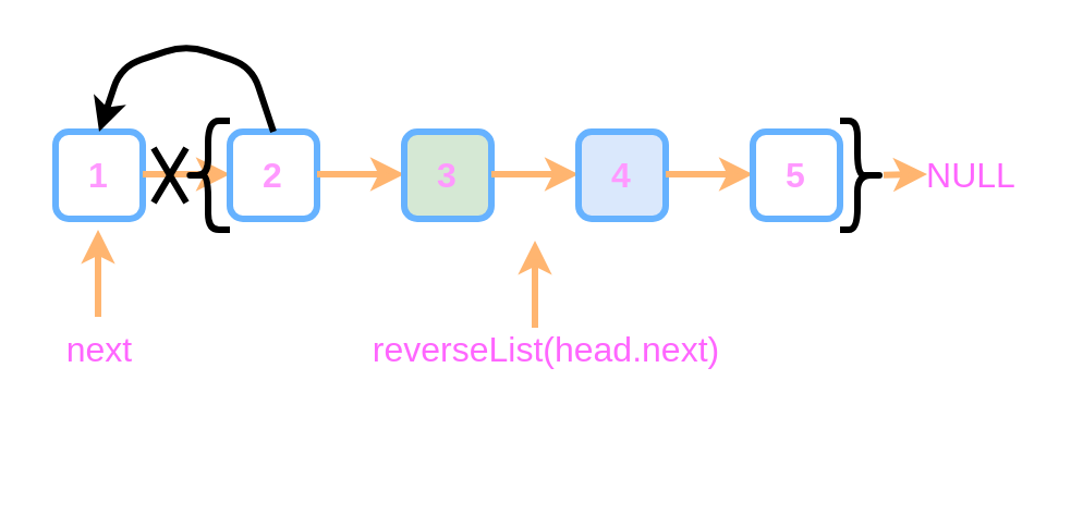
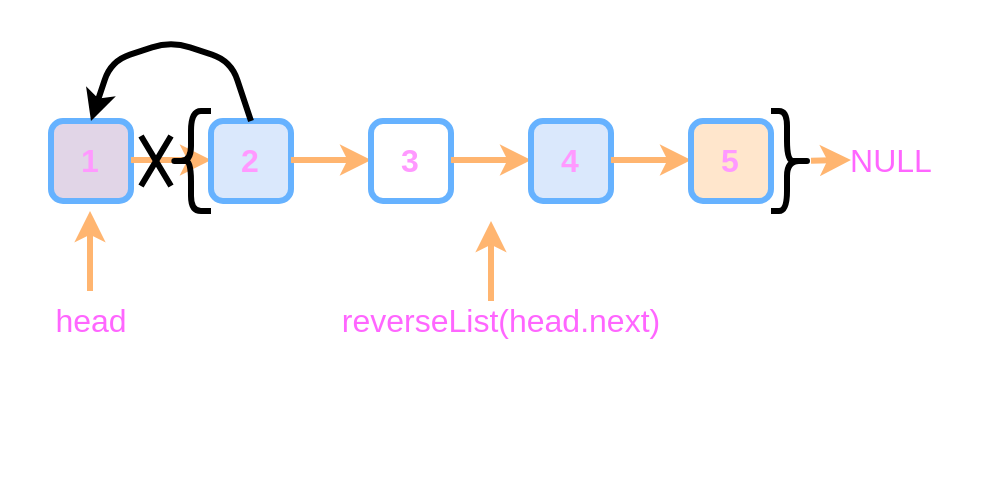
  <mxCell id="0" />
  <mxCell id="1" parent="0" />
- <mxCell id="2" value="&lt;font color=&quot;#ff99ff&quot; size=&quot;1&quot;&gt;&lt;b style=&quot;font-size: 16px&quot;&gt;1&lt;/b&gt;&lt;/font&gt;" style="whiteSpace=wrap;html=1;aspect=fixed;strokeWidth=3;strokeColor=#66B2FF;rounded=1;" vertex="1" parent="1"><mxGeometry x="25" y="60" width="40" height="40" as="geometry" /></mxCell>
+ <mxCell id="2" value="&lt;font color=&quot;#ff99ff&quot; size=&quot;1&quot;&gt;&lt;b style=&quot;font-size: 16px&quot;&gt;1&lt;/b&gt;&lt;/font&gt;" style="whiteSpace=wrap;html=1;aspect=fixed;strokeWidth=3;strokeColor=#66B2FF;rounded=1;fillColor=#e1d5e7;" vertex="1" parent="1"><mxGeometry x="25" y="60" width="40" height="40" as="geometry" /></mxCell>
  <mxCell id="3" value="" style="endArrow=classic;html=1;strokeColor=#FFB570;strokeWidth=3;" edge="1" parent="1"><mxGeometry width="50" height="50" relative="1" as="geometry"><mxPoint x="65" y="79.5" as="sourcePoint" /><mxPoint x="105" y="79.5" as="targetPoint" /></mxGeometry></mxCell>
  <mxCell id="4" value="" style="edgeStyle=orthogonalEdgeStyle;rounded=0;orthogonalLoop=1;jettySize=auto;html=1;strokeColor=none;strokeWidth=3;fontColor=#000000;" edge="1" parent="1" source="23" target="2"><mxGeometry relative="1" as="geometry" /></mxCell>
- <mxCell id="5" value="&lt;font color=&quot;#ff99ff&quot; size=&quot;1&quot;&gt;&lt;b style=&quot;font-size: 16px&quot;&gt;2&lt;/b&gt;&lt;/font&gt;" style="whiteSpace=wrap;html=1;aspect=fixed;strokeWidth=3;strokeColor=#66B2FF;rounded=1;" vertex="1" parent="1"><mxGeometry x="105" y="60" width="40" height="40" as="geometry" /></mxCell>
+ <mxCell id="5" value="&lt;font color=&quot;#ff99ff&quot; size=&quot;1&quot;&gt;&lt;b style=&quot;font-size: 16px&quot;&gt;2&lt;/b&gt;&lt;/font&gt;" style="whiteSpace=wrap;html=1;aspect=fixed;strokeWidth=3;strokeColor=#66B2FF;rounded=1;fillColor=#dae8fc;" vertex="1" parent="1"><mxGeometry x="105" y="60" width="40" height="40" as="geometry" /></mxCell>
  <mxCell id="6" value="" style="endArrow=classic;html=1;strokeColor=#FFB570;strokeWidth=3;" edge="1" parent="1"><mxGeometry width="50" height="50" relative="1" as="geometry"><mxPoint x="145" y="79.5" as="sourcePoint" /><mxPoint x="185" y="79.5" as="targetPoint" /></mxGeometry></mxCell>
- <mxCell id="7" value="&lt;font color=&quot;#ff99ff&quot; size=&quot;1&quot;&gt;&lt;b style=&quot;font-size: 16px&quot;&gt;3&lt;/b&gt;&lt;/font&gt;" style="whiteSpace=wrap;html=1;aspect=fixed;strokeWidth=3;strokeColor=#66B2FF;rounded=1;fillColor=#d5e8d4;" vertex="1" parent="1"><mxGeometry x="185" y="60" width="40" height="40" as="geometry" /></mxCell>
+ <mxCell id="7" value="&lt;font color=&quot;#ff99ff&quot; size=&quot;1&quot;&gt;&lt;b style=&quot;font-size: 16px&quot;&gt;3&lt;/b&gt;&lt;/font&gt;" style="whiteSpace=wrap;html=1;aspect=fixed;strokeWidth=3;strokeColor=#66B2FF;rounded=1;" vertex="1" parent="1"><mxGeometry x="185" y="60" width="40" height="40" as="geometry" /></mxCell>
  <mxCell id="8" value="" style="endArrow=classic;html=1;strokeColor=#FFB570;strokeWidth=3;" edge="1" parent="1"><mxGeometry width="50" height="50" relative="1" as="geometry"><mxPoint x="225" y="79.5" as="sourcePoint" /><mxPoint x="265" y="79.5" as="targetPoint" /></mxGeometry></mxCell>
  <mxCell id="9" value="&lt;font color=&quot;#ff99ff&quot; size=&quot;1&quot;&gt;&lt;b style=&quot;font-size: 16px&quot;&gt;4&lt;/b&gt;&lt;/font&gt;" style="whiteSpace=wrap;html=1;aspect=fixed;strokeWidth=3;strokeColor=#66B2FF;rounded=1;fillColor=#dae8fc;" vertex="1" parent="1"><mxGeometry x="265" y="60" width="40" height="40" as="geometry" /></mxCell>
  <mxCell id="10" value="" style="endArrow=classic;html=1;strokeColor=#FFB570;strokeWidth=3;" edge="1" parent="1"><mxGeometry width="50" height="50" relative="1" as="geometry"><mxPoint x="305" y="79.5" as="sourcePoint" /><mxPoint x="345" y="79.5" as="targetPoint" /></mxGeometry></mxCell>
- <mxCell id="11" value="&lt;font color=&quot;#ff99ff&quot; size=&quot;1&quot;&gt;&lt;b style=&quot;font-size: 16px&quot;&gt;5&lt;/b&gt;&lt;/font&gt;" style="whiteSpace=wrap;html=1;aspect=fixed;strokeWidth=3;strokeColor=#66B2FF;rounded=1;" vertex="1" parent="1"><mxGeometry x="345" y="60" width="40" height="40" as="geometry" /></mxCell>
+ <mxCell id="11" value="&lt;font color=&quot;#ff99ff&quot; size=&quot;1&quot;&gt;&lt;b style=&quot;font-size: 16px&quot;&gt;5&lt;/b&gt;&lt;/font&gt;" style="whiteSpace=wrap;html=1;aspect=fixed;strokeWidth=3;strokeColor=#66B2FF;rounded=1;fillColor=#ffe6cc;" vertex="1" parent="1"><mxGeometry x="345" y="60" width="40" height="40" as="geometry" /></mxCell>
  <mxCell id="12" value="" style="endArrow=classic;html=1;strokeColor=#FFB570;strokeWidth=3;" edge="1" parent="1" source="15"><mxGeometry width="50" height="50" relative="1" as="geometry"><mxPoint x="385" y="79.5" as="sourcePoint" /><mxPoint x="425" y="79.5" as="targetPoint" /></mxGeometry></mxCell>
  <mxCell id="13" value="&lt;font color=&quot;#ff66ff&quot; style=&quot;font-size: 16px&quot;&gt;NULL&lt;/font&gt;" style="text;html=1;resizable=0;autosize=1;align=center;verticalAlign=middle;points=[];fillColor=none;strokeColor=none;rounded=0;" vertex="1" parent="1"><mxGeometry x="415" y="70" width="60" height="20" as="geometry" /></mxCell>
  <mxCell id="14" value="" style="shape=curlyBracket;whiteSpace=wrap;html=1;rounded=1;strokeColor=#000000;strokeWidth=3;size=0.5;" vertex="1" parent="1"><mxGeometry x="85" y="55" width="20" height="50" as="geometry" /></mxCell>
  <mxCell id="15" value="" style="shape=curlyBracket;whiteSpace=wrap;html=1;rounded=1;strokeColor=#000000;strokeWidth=3;size=0.6;direction=west;" vertex="1" parent="1"><mxGeometry x="385" y="55" width="20" height="50" as="geometry" /></mxCell>
  <mxCell id="16" value="" style="endArrow=classic;html=1;strokeColor=#FFB570;strokeWidth=3;" edge="1" parent="1" target="15"><mxGeometry width="50" height="50" relative="1" as="geometry"><mxPoint x="385" y="79.5" as="sourcePoint" /><mxPoint x="425" y="79.5" as="targetPoint" /></mxGeometry></mxCell>
  <mxCell id="17" value="" style="endArrow=classic;html=1;strokeColor=#FFB570;strokeWidth=3;" edge="1" parent="1"><mxGeometry width="50" height="50" relative="1" as="geometry"><mxPoint x="44.5" y="145" as="sourcePoint" /><mxPoint x="44.5" y="105" as="targetPoint" /></mxGeometry></mxCell>
- <mxCell id="18" value="&lt;font color=&quot;#ff66ff&quot;&gt;&lt;span style=&quot;font-size: 16px&quot;&gt;next&lt;br&gt;&lt;/span&gt;&lt;/font&gt;" style="text;html=1;resizable=0;autosize=1;align=center;verticalAlign=middle;points=[];fillColor=none;strokeColor=none;rounded=0;" vertex="1" parent="1"><mxGeometry x="20" y="150" width="50" height="20" as="geometry" /></mxCell>
+ <mxCell id="18" value="&lt;font color=&quot;#ff66ff&quot;&gt;&lt;span style=&quot;font-size: 16px&quot;&gt;head&lt;br&gt;&lt;/span&gt;&lt;/font&gt;" style="text;html=1;resizable=0;autosize=1;align=center;verticalAlign=middle;points=[];fillColor=none;strokeColor=none;rounded=0;" vertex="1" parent="1"><mxGeometry x="20" y="150" width="50" height="20" as="geometry" /></mxCell>
  <mxCell id="19" value="" style="endArrow=classic;html=1;strokeColor=#FFB570;strokeWidth=3;" edge="1" parent="1"><mxGeometry width="50" height="50" relative="1" as="geometry"><mxPoint x="245" y="150" as="sourcePoint" /><mxPoint x="245" y="110" as="targetPoint" /></mxGeometry></mxCell>
  <mxCell id="20" value="&lt;font color=&quot;#ff66ff&quot;&gt;&lt;span style=&quot;font-size: 16px&quot;&gt;reverseList(head.next)&lt;br&gt;&lt;/span&gt;&lt;/font&gt;" style="text;html=1;resizable=0;autosize=1;align=center;verticalAlign=middle;points=[];fillColor=none;strokeColor=none;rounded=0;" vertex="1" parent="1"><mxGeometry x="165" y="150" width="170" height="20" as="geometry" /></mxCell>
  <mxCell id="21" value="" style="endArrow=classic;html=1;strokeColor=#000000;strokeWidth=3;entryX=0.5;entryY=0;entryDx=0;entryDy=0;" edge="1" parent="1" target="2"><mxGeometry width="50" height="50" relative="1" as="geometry"><mxPoint x="125" y="60" as="sourcePoint" /><mxPoint x="45" y="-40" as="targetPoint" /><Array as="points"><mxPoint x="115" y="30" /><mxPoint x="85" y="20" /><mxPoint x="55" y="30" /></Array></mxGeometry></mxCell>
  <mxCell id="22" value="" style="shape=umlDestroy;whiteSpace=wrap;html=1;strokeWidth=3;rounded=1;fillColor=#000000;fontColor=#000000;" vertex="1" parent="1"><mxGeometry x="55" y="220" width="10" as="geometry" /></mxCell>
  <mxCell id="23" value="" style="shape=umlDestroy;whiteSpace=wrap;html=1;strokeWidth=3;rounded=1;fillColor=#000000;fontColor=#000000;" vertex="1" parent="1"><mxGeometry x="70" y="67.5" width="15" height="25" as="geometry" /></mxCell>
  <mxCell id="24" value="" style="edgeStyle=orthogonalEdgeStyle;rounded=0;orthogonalLoop=1;jettySize=auto;html=1;strokeColor=none;strokeWidth=3;fontColor=#000000;" edge="1" parent="1" source="5" target="23"><mxGeometry relative="1" as="geometry"><mxPoint x="105" y="80" as="sourcePoint" /><mxPoint x="65" y="80" as="targetPoint" /></mxGeometry></mxCell>
